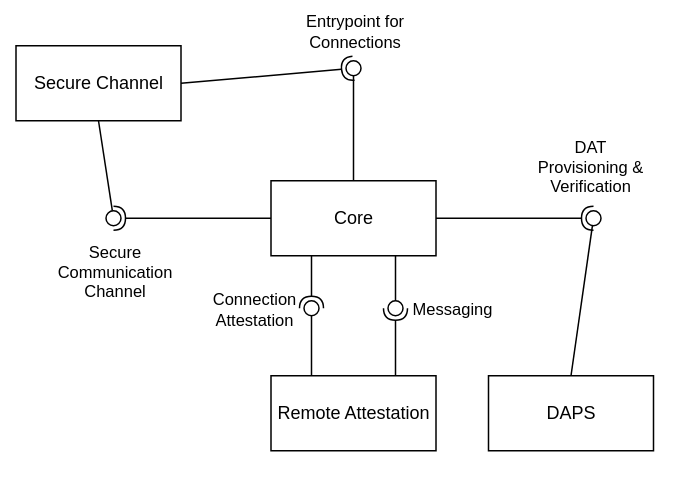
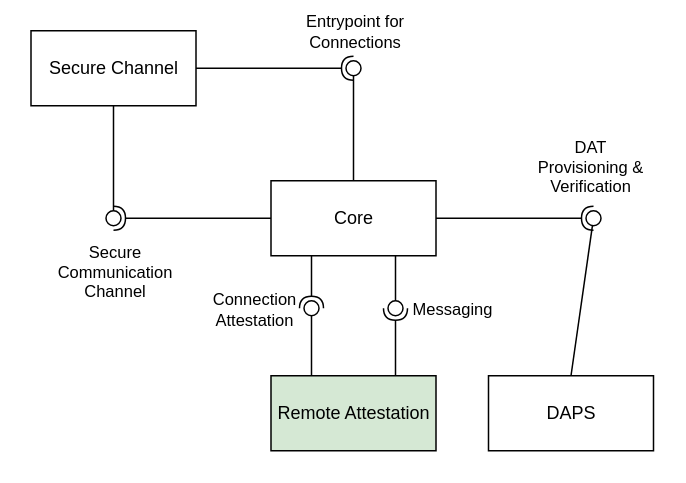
  <mxCell id="0" />
  <mxCell id="1" parent="0" />
- <mxCell id="2" value="Secure Channel" style="html=1;" parent="1" vertex="1"><mxGeometry x="10" y="30" width="110" height="50" as="geometry" /></mxCell>
+ <mxCell id="2" value="Secure Channel" style="html=1;" parent="1" vertex="1"><mxGeometry x="20" y="20" width="110" height="50" as="geometry" /></mxCell>
  <mxCell id="3" value="Core" style="html=1;" parent="1" vertex="1"><mxGeometry x="180" y="120" width="110" height="50" as="geometry" /></mxCell>
  <mxCell id="4" value="DAPS" style="html=1;" parent="1" vertex="1"><mxGeometry x="325" y="250" width="110" height="50" as="geometry" /></mxCell>
- <mxCell id="5" value="Remote Attestation" style="html=1;" parent="1" vertex="1"><mxGeometry x="180" y="250" width="110" height="50" as="geometry" /></mxCell>
+ <mxCell id="5" value="Remote Attestation" style="html=1;fillColor=#d5e8d4;" parent="1" vertex="1"><mxGeometry x="180" y="250" width="110" height="50" as="geometry" /></mxCell>
  <mxCell id="6" value="" style="rounded=0;orthogonalLoop=1;jettySize=auto;html=1;endArrow=none;endFill=0;sketch=0;sourcePerimeterSpacing=0;targetPerimeterSpacing=0;exitX=0.5;exitY=1;exitDx=0;exitDy=0;" edge="1" target="9" parent="1" source="2"><mxGeometry relative="1" as="geometry"><mxPoint x="70" y="270" as="sourcePoint" /></mxGeometry></mxCell>
  <mxCell id="7" value="" style="rounded=0;orthogonalLoop=1;jettySize=auto;html=1;endArrow=halfCircle;endFill=0;entryX=0.5;entryY=0.5;endSize=6;strokeWidth=1;sketch=0;exitX=0;exitY=0.5;exitDx=0;exitDy=0;" edge="1" target="9" parent="1" source="3"><mxGeometry relative="1" as="geometry"><mxPoint x="180" y="375" as="sourcePoint" /></mxGeometry></mxCell>
  <mxCell id="8" value="Secure&lt;br&gt;Communication&lt;br&gt;Channel" style="edgeLabel;html=1;align=center;verticalAlign=middle;resizable=0;points=[];" vertex="1" connectable="0" parent="7"><mxGeometry x="0.622" y="1" relative="1" as="geometry"><mxPoint x="-20" y="34" as="offset" /></mxGeometry></mxCell>
  <mxCell id="9" value="" style="ellipse;whiteSpace=wrap;html=1;align=center;aspect=fixed;resizable=0;points=[];outlineConnect=0;sketch=0;" vertex="1" parent="1"><mxGeometry x="70" y="140" width="10" height="10" as="geometry" /></mxCell>
  <mxCell id="10" value="" style="rounded=0;orthogonalLoop=1;jettySize=auto;html=1;endArrow=none;endFill=0;sketch=0;sourcePerimeterSpacing=0;targetPerimeterSpacing=0;exitX=0.5;exitY=0;exitDx=0;exitDy=0;" edge="1" target="13" parent="1" source="4"><mxGeometry relative="1" as="geometry"><mxPoint x="490" y="165" as="sourcePoint" /></mxGeometry></mxCell>
  <mxCell id="11" value="DAT&lt;br&gt;Provisioning &amp;amp;&lt;br&gt;Verification" style="edgeLabel;html=1;align=center;verticalAlign=middle;resizable=0;points=[];" vertex="1" connectable="0" parent="10"><mxGeometry x="0.822" y="-3" relative="1" as="geometry"><mxPoint x="-3" y="-49" as="offset" /></mxGeometry></mxCell>
  <mxCell id="12" value="" style="rounded=0;orthogonalLoop=1;jettySize=auto;html=1;endArrow=halfCircle;endFill=0;entryX=0.5;entryY=0.5;endSize=6;strokeWidth=1;sketch=0;exitX=1;exitY=0.5;exitDx=0;exitDy=0;" edge="1" target="13" parent="1" source="3"><mxGeometry relative="1" as="geometry"><mxPoint x="530" y="165" as="sourcePoint" /></mxGeometry></mxCell>
  <mxCell id="13" value="" style="ellipse;whiteSpace=wrap;html=1;align=center;aspect=fixed;resizable=0;points=[];outlineConnect=0;sketch=0;" vertex="1" parent="1"><mxGeometry x="390" y="140" width="10" height="10" as="geometry" /></mxCell>
  <mxCell id="14" value="" style="rounded=0;orthogonalLoop=1;jettySize=auto;html=1;endArrow=none;endFill=0;sketch=0;sourcePerimeterSpacing=0;targetPerimeterSpacing=0;exitX=0;exitY=0;exitDx=0;exitDy=0;" edge="1" target="17" parent="1"><mxGeometry relative="1" as="geometry"><mxPoint x="207" y="250" as="sourcePoint" /></mxGeometry></mxCell>
  <mxCell id="15" value="Connection&lt;br&gt;Attestation" style="edgeLabel;html=1;align=center;verticalAlign=middle;resizable=0;points=[];" vertex="1" connectable="0" parent="14"><mxGeometry x="0.417" relative="1" as="geometry"><mxPoint x="-39" y="-17" as="offset" /></mxGeometry></mxCell>
  <mxCell id="16" value="" style="rounded=0;orthogonalLoop=1;jettySize=auto;html=1;endArrow=halfCircle;endFill=0;entryX=0.5;entryY=0.5;endSize=6;strokeWidth=1;sketch=0;exitX=0;exitY=1;exitDx=0;exitDy=0;" edge="1" target="17" parent="1"><mxGeometry relative="1" as="geometry"><mxPoint x="207" y="170" as="sourcePoint" /></mxGeometry></mxCell>
  <mxCell id="17" value="" style="ellipse;whiteSpace=wrap;html=1;align=center;aspect=fixed;resizable=0;points=[];outlineConnect=0;sketch=0;" vertex="1" parent="1"><mxGeometry x="202" y="200" width="10" height="10" as="geometry" /></mxCell>
  <mxCell id="18" value="" style="rounded=0;orthogonalLoop=1;jettySize=auto;html=1;endArrow=none;endFill=0;sketch=0;sourcePerimeterSpacing=0;targetPerimeterSpacing=0;exitX=1;exitY=1;exitDx=0;exitDy=0;" edge="1" target="21" parent="1"><mxGeometry relative="1" as="geometry"><mxPoint x="263" y="170" as="sourcePoint" /></mxGeometry></mxCell>
  <mxCell id="19" value="" style="rounded=0;orthogonalLoop=1;jettySize=auto;html=1;endArrow=halfCircle;endFill=0;entryX=0.5;entryY=0.5;endSize=6;strokeWidth=1;sketch=0;exitX=1;exitY=0;exitDx=0;exitDy=0;" edge="1" target="21" parent="1"><mxGeometry relative="1" as="geometry"><mxPoint x="263" y="250" as="sourcePoint" /></mxGeometry></mxCell>
  <mxCell id="20" value="Messaging" style="edgeLabel;html=1;align=center;verticalAlign=middle;resizable=0;points=[];" vertex="1" connectable="0" parent="19"><mxGeometry x="0.352" y="1" relative="1" as="geometry"><mxPoint x="38" y="-15" as="offset" /></mxGeometry></mxCell>
  <mxCell id="21" value="" style="ellipse;whiteSpace=wrap;html=1;align=center;aspect=fixed;resizable=0;points=[];outlineConnect=0;sketch=0;" vertex="1" parent="1"><mxGeometry x="258" y="200" width="10" height="10" as="geometry" /></mxCell>
  <mxCell id="22" value="" style="rounded=0;orthogonalLoop=1;jettySize=auto;html=1;endArrow=none;endFill=0;sketch=0;sourcePerimeterSpacing=0;targetPerimeterSpacing=0;exitX=0.5;exitY=0;exitDx=0;exitDy=0;" edge="1" target="25" parent="1" source="3"><mxGeometry relative="1" as="geometry"><mxPoint x="215" y="45" as="sourcePoint" /></mxGeometry></mxCell>
  <mxCell id="23" value="Entrypoint for&lt;br&gt;Connections" style="edgeLabel;html=1;align=center;verticalAlign=middle;resizable=0;points=[];" vertex="1" connectable="0" parent="22"><mxGeometry x="0.765" y="-1" relative="1" as="geometry"><mxPoint x="-1" y="-38" as="offset" /></mxGeometry></mxCell>
  <mxCell id="24" value="" style="rounded=0;orthogonalLoop=1;jettySize=auto;html=1;endArrow=halfCircle;endFill=0;entryX=0.5;entryY=0.5;endSize=6;strokeWidth=1;sketch=0;exitX=1;exitY=0.5;exitDx=0;exitDy=0;" edge="1" target="25" parent="1" source="2"><mxGeometry relative="1" as="geometry"><mxPoint x="255" y="45" as="sourcePoint" /></mxGeometry></mxCell>
  <mxCell id="25" value="" style="ellipse;whiteSpace=wrap;html=1;align=center;aspect=fixed;resizable=0;points=[];outlineConnect=0;sketch=0;" vertex="1" parent="1"><mxGeometry x="230" y="40" width="10" height="10" as="geometry" /></mxCell>
